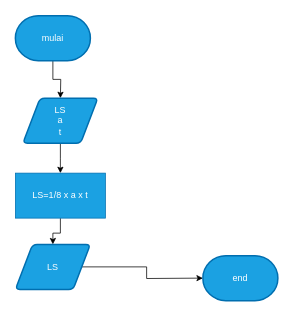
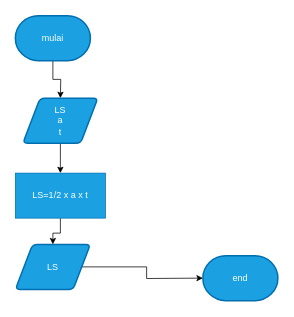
  <mxCell id="0" />
  <mxCell id="1" parent="0" />
  <mxCell id="2" style="edgeStyle=orthogonalEdgeStyle;rounded=0;orthogonalLoop=1;jettySize=auto;html=1;" edge="1" parent="1" source="3"><mxGeometry relative="1" as="geometry"><mxPoint x="80" y="130" as="targetPoint" /></mxGeometry></mxCell>
  <mxCell id="3" value="mulai" style="strokeWidth=2;html=1;shape=mxgraph.flowchart.terminator;whiteSpace=wrap;fillColor=#1ba1e2;fontColor=#ffffff;strokeColor=#006EAF;" vertex="1" parent="1"><mxGeometry x="20" y="20" width="100" height="60" as="geometry" /></mxCell>
  <mxCell id="4" style="edgeStyle=orthogonalEdgeStyle;rounded=0;orthogonalLoop=1;jettySize=auto;html=1;" edge="1" parent="1" source="5"><mxGeometry relative="1" as="geometry"><mxPoint x="80" y="230" as="targetPoint" /></mxGeometry></mxCell>
  <mxCell id="5" value="&lt;div&gt;LS&lt;/div&gt;&lt;div&gt;a&lt;/div&gt;&lt;div&gt;t&lt;br&gt;&lt;/div&gt;" style="shape=parallelogram;html=1;strokeWidth=2;perimeter=parallelogramPerimeter;whiteSpace=wrap;rounded=1;arcSize=12;size=0.23;fillColor=#1ba1e2;fontColor=#ffffff;strokeColor=#006EAF;" vertex="1" parent="1"><mxGeometry x="30" y="130" width="100" height="60" as="geometry" /></mxCell>
  <mxCell id="6" style="edgeStyle=orthogonalEdgeStyle;rounded=0;orthogonalLoop=1;jettySize=auto;html=1;entryX=0.5;entryY=0;entryDx=0;entryDy=0;" edge="1" parent="1" source="7" target="9"><mxGeometry relative="1" as="geometry" /></mxCell>
- <mxCell id="7" value="LS=1/8 x a x t" style="rounded=0;whiteSpace=wrap;html=1;fillColor=#1ba1e2;fontColor=#ffffff;strokeColor=#006EAF;" vertex="1" parent="1"><mxGeometry x="20" y="230" width="120" height="60" as="geometry" /></mxCell>
+ <mxCell id="7" value="LS=1/2 x a x t" style="rounded=0;whiteSpace=wrap;html=1;fillColor=#1ba1e2;fontColor=#ffffff;strokeColor=#006EAF;" vertex="1" parent="1"><mxGeometry x="20" y="230" width="120" height="60" as="geometry" /></mxCell>
  <mxCell id="8" style="edgeStyle=orthogonalEdgeStyle;rounded=0;orthogonalLoop=1;jettySize=auto;html=1;" edge="1" parent="1" source="9"><mxGeometry relative="1" as="geometry"><mxPoint x="270" y="370" as="targetPoint" /></mxGeometry></mxCell>
  <mxCell id="9" value="LS" style="shape=parallelogram;html=1;strokeWidth=2;perimeter=parallelogramPerimeter;whiteSpace=wrap;rounded=1;arcSize=12;size=0.23;fillColor=#1ba1e2;fontColor=#ffffff;strokeColor=#006EAF;" vertex="1" parent="1"><mxGeometry x="20" y="325" width="100" height="60" as="geometry" /></mxCell>
  <mxCell id="10" value="end" style="strokeWidth=2;html=1;shape=mxgraph.flowchart.terminator;whiteSpace=wrap;fillColor=#1ba1e2;fontColor=#ffffff;strokeColor=#006EAF;" vertex="1" parent="1"><mxGeometry x="270" y="340" width="100" height="60" as="geometry" /></mxCell>
